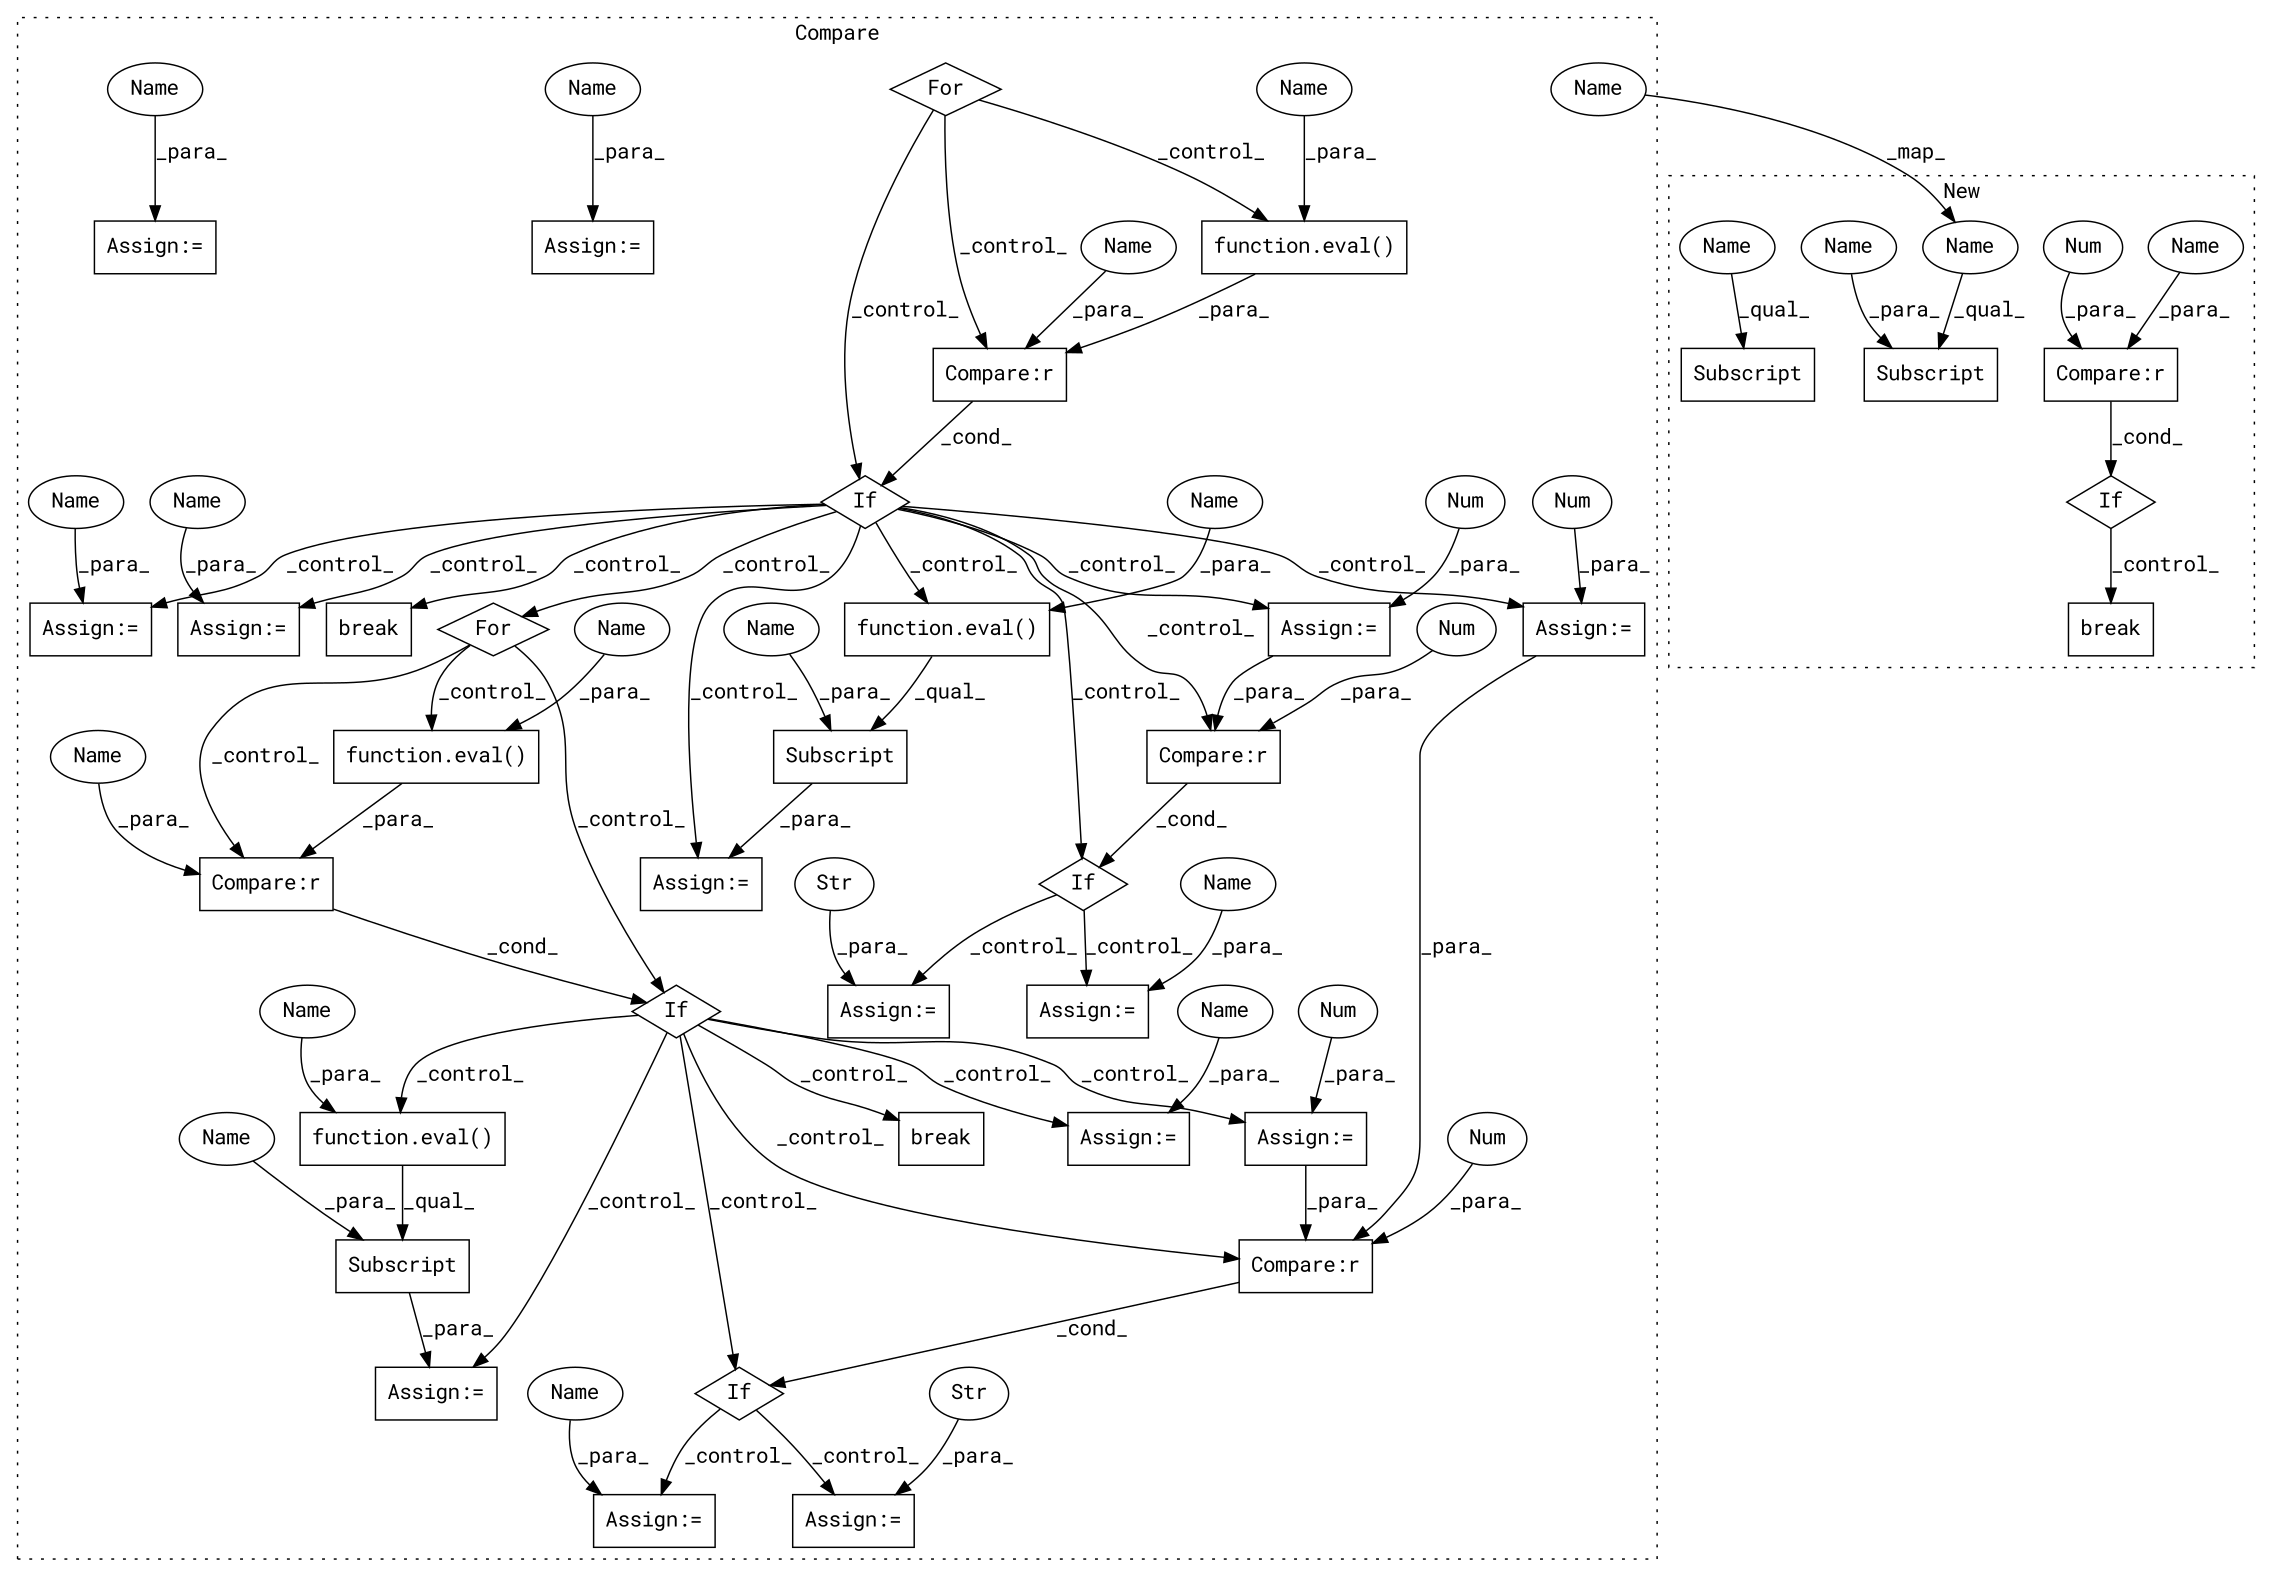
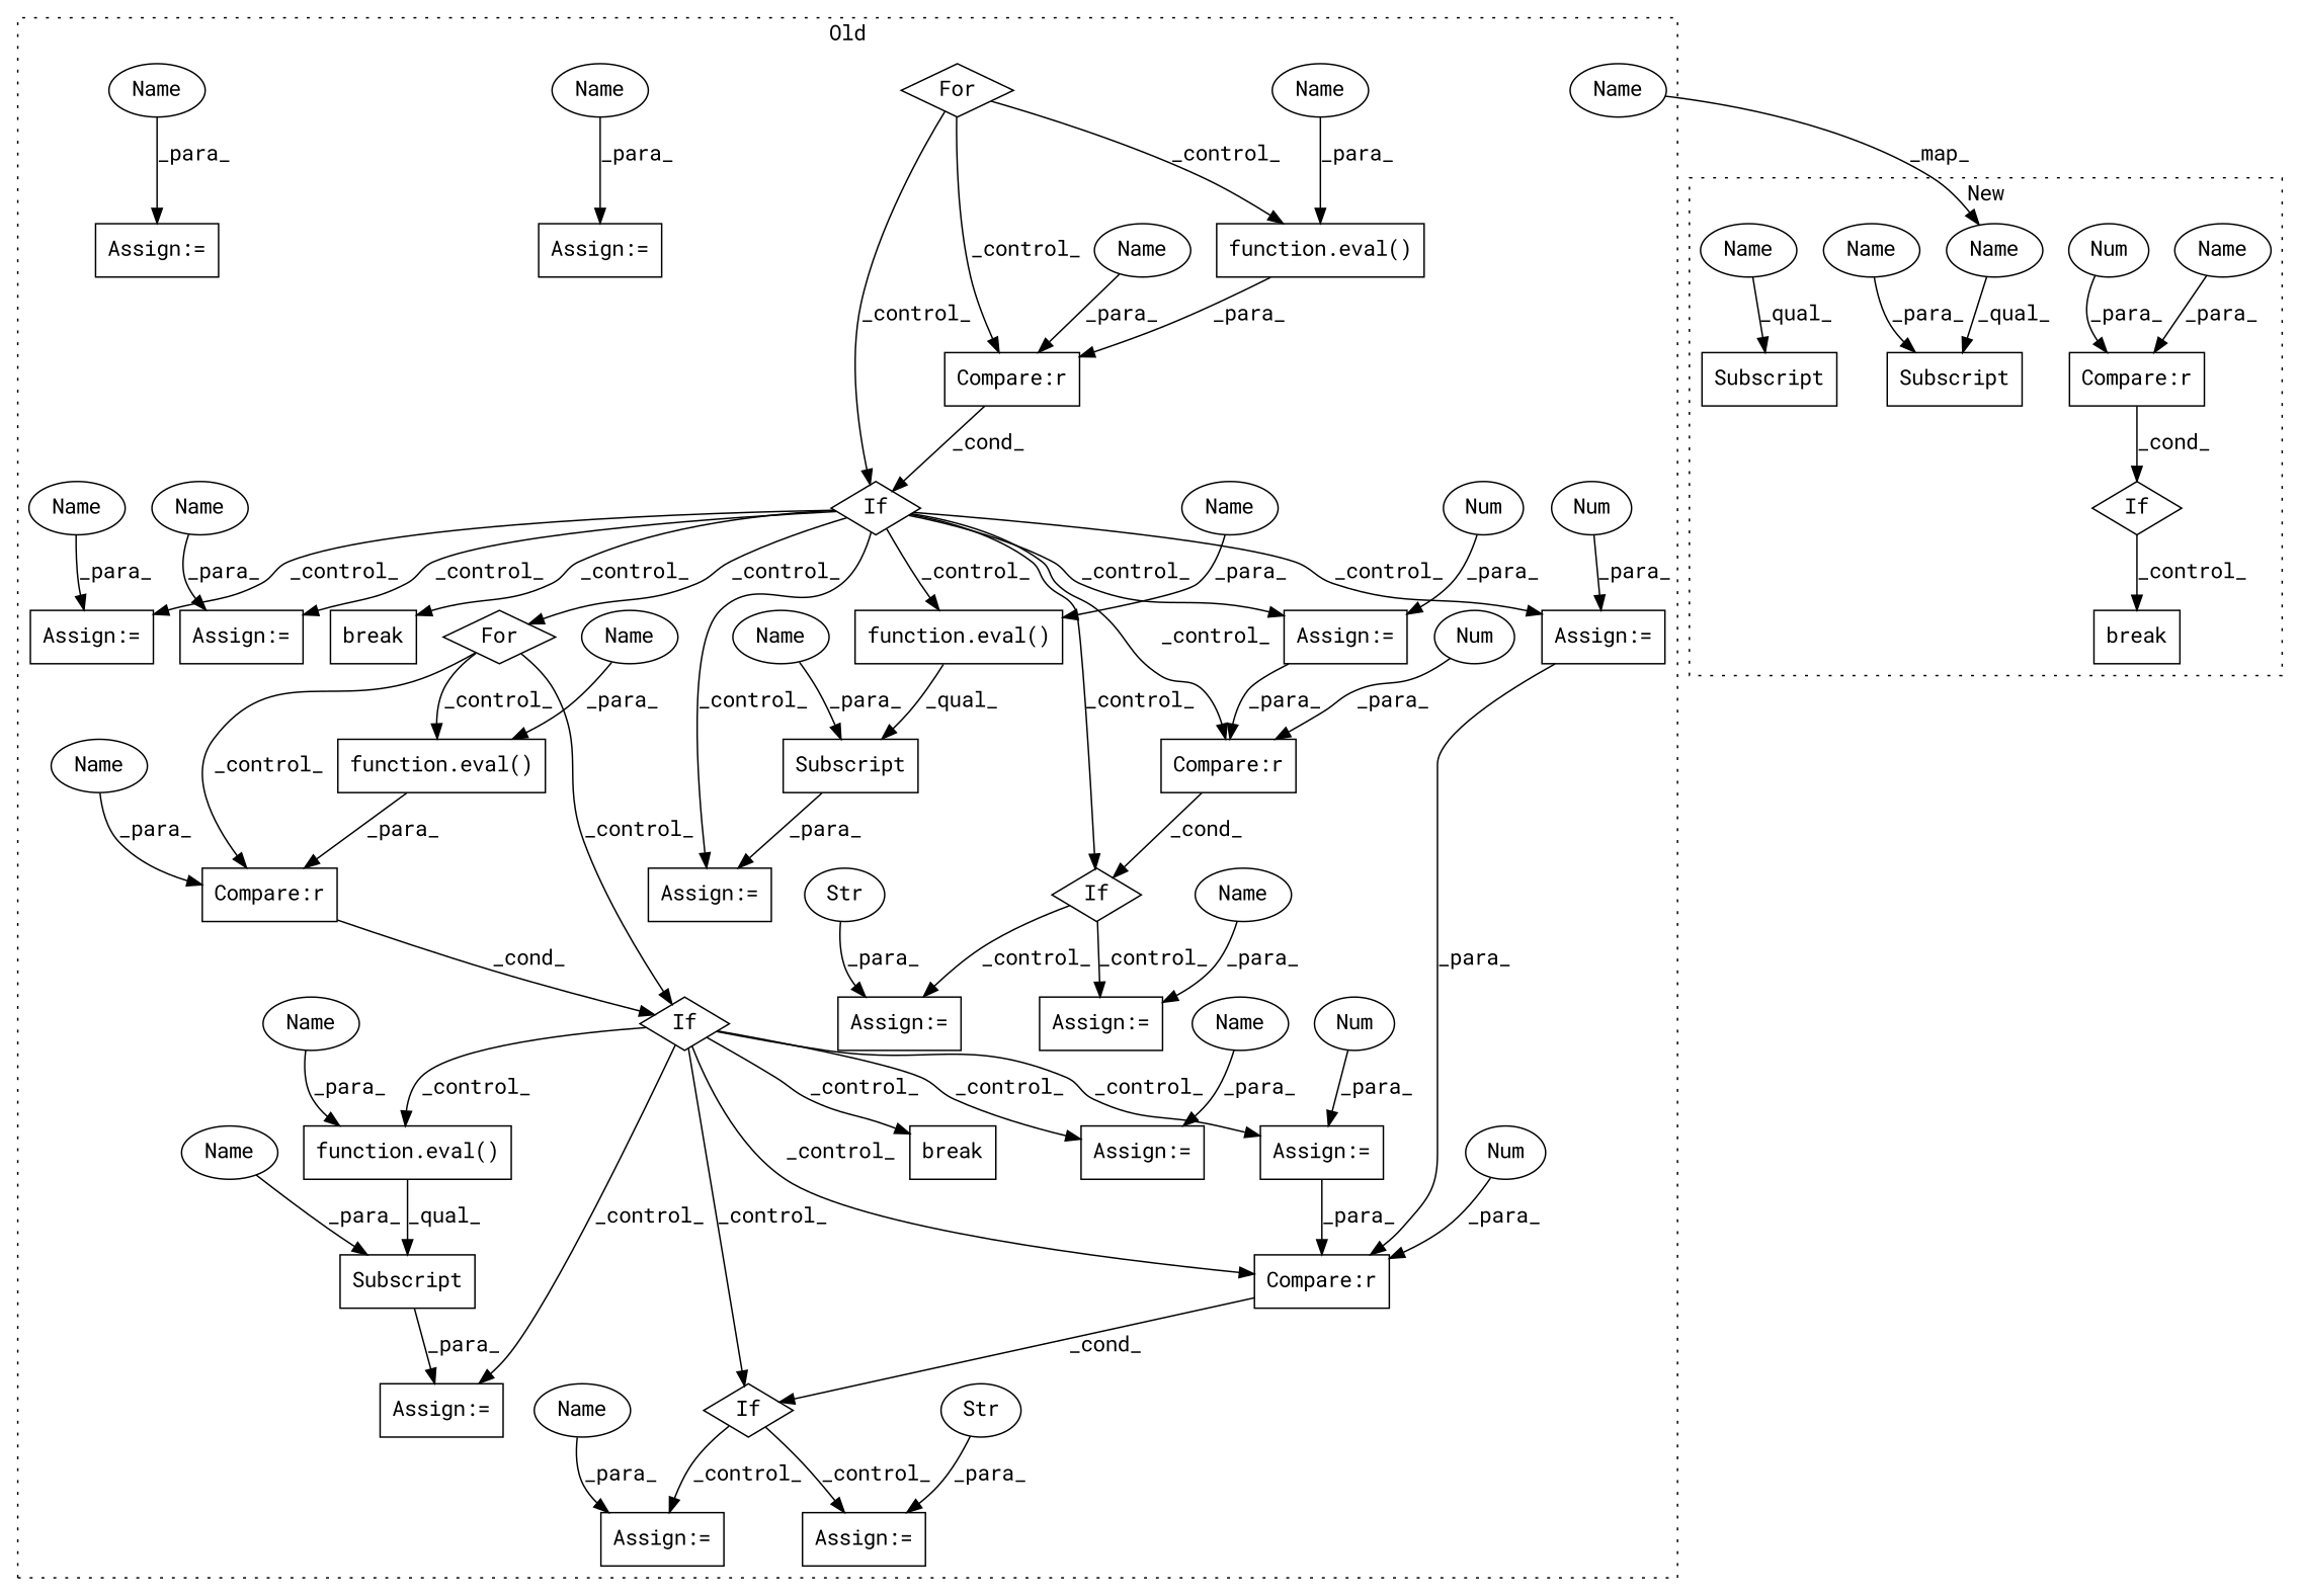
  digraph {
    fontname="Roboto Mono"
    node [a=87 l=3 s=1879 shape=box fontname="Roboto Mono"]
    edge [fontname="Roboto Mono"]
    n1 [a=75 l="5,1" label="function.eval()" s="2625,2631"]
    n2 [a=68 label="Assign:=" s=2622]
    n3 [a=96 label=If s=1876 shape=diamond]
    n4 [a=40 l=13 label="Compare:r"]
    n5 [a=96 label=If s=2667 shape=diamond]
    n6 [a=63 l="11,0" label=Subscript s="2625,0"]
    n7 [a=96 label=If s=2520 shape=diamond]
    n8 [a=63 l="11,0" label=Subscript s="1969,0"]
    n9 [a=96 label=If s=2003 shape=diamond]
    n10 [a=40 l=14 label="Compare:r" s=2670]
    n11 [a=40 l=13 label="Compare:r" s=2523]
    n12 [a=40 l=14 label="Compare:r" s=2006]
    n13 [a=94 l=5 label=break s=2653]
    n14 [a=94 l=5 label=break s=1993]
    n15 [a=75 l="5,1" label="function.eval()" s="2529,2535"]
    n16 [a=107 l="4,10" label=For s="1853,1866" shape=diamond]
    n17 [a=75 l="5,1" label="function.eval()" s="1885,1891"]
    n18 [a=107 l="4,14" label=For s="2493,2506" shape=diamond]
    n19 [a=75 l="5,1" label="function.eval()" s="1969,1975"]
    n20 [a=76 l=1 label=Num s=2683 shape=ellipse]
    n21 [a=76 l=1 label=Num s=2019 shape=ellipse]
    n22 [a=68 label="Assign:=" s=1966]
    n23 [a=68 label="Assign:=" s=1942]
    n24 [a=68 label="Assign:=" s=2563]
    n25 [a=76 l=1 label=Num s=2566 shape=ellipse]
    n26 [a=68 label="Assign:=" s=1915]
    n27 [a=76 l=1 label=Num s=1918 shape=ellipse]
    n28 [a=68 label="Assign:=" s=2061]
    n29 [a=66 l=6 label=Str s=2064 shape=ellipse]
    n30 [a=68 label="Assign:=" s=2705]
    n31 [a=68 label="Assign:=" s=2037]
    n32 [a=68 label="Assign:=" s=2431]
    n33 [a=76 l=1 label=Num s=2434 shape=ellipse]
    n34 [a=68 label="Assign:=" s=2733]
    n35 [a=66 l=6 label=Str s=2736 shape=ellipse]
    n36 [a=68 label="Assign:=" s=2594]
    n37 [a=68 label="Assign:=" s=2477]
    n38 [a=68 label="Assign:=" s=1818]
    n39 [a=68 label="Assign:=" s=1840]
    n40 [l=1 label=Name s=2597 shape=ellipse]
    n41 [l=1 label=Name s=2630 shape=ellipse]
    n42 [l=1 label=Name s=2534 shape=ellipse]
    n43 [l=2 label=Name s=1977 shape=ellipse]
    n44 [l=2 label=Name shape=ellipse]
    n45 [l=2 label=Name s=2040 shape=ellipse]
    n46 [l=1 label=Name s=1890 shape=ellipse]
    n47 [l=1 label=Name s=1945 shape=ellipse]
    n48 [l=1 label=Name s=1974 shape=ellipse]
    n49 [l=4 label=Name s=2454 shape=ellipse]
    n50 [l=4 label=Name s=2480 shape=ellipse]
    n51 [l=4 label=Name s=1821 shape=ellipse]
    n52 [l=4 label=Name s=1843 shape=ellipse]
    n53 [l=2 label=Name s=2633 shape=ellipse]
    n54 [l=2 label=Name s=2708 shape=ellipse]
    n55 [l=2 label=Name s=2523 shape=ellipse]
    n56 [a=96 label=If s=2224 shape=diamond]
    n57 [a=40 l=8 label="Compare:r" s=2227]
    n58 [a=63 l="19,0" label=Subscript s="2316,0"]
    n59 [a=63 l="19,0" label=Subscript s="1894,0"]
    n60 [a=94 l=5 label=break s=2249]
    n61 [a=76 l=5 label=Num s=2230 shape=ellipse]
    n62 [l=2 label=Name s=2227 shape=ellipse]
    n63 [l=2 label=Name s=2332 shape=ellipse]
    n64 [l=15 label=Name s=1894 shape=ellipse]
    n65 [l=15 label=Name s=2316 shape=ellipse]
    subgraph cluster_1 {
-     label=Compare
+     label=Old
      style=dotted
      n1
      n2
      n3
      n4
      n5
      n6
      n7
      n8
      n9
      n10
      n11
      n12
      n13
      n14
      n15
      n16
      n17
      n18
      n19
      n20
      n21
      n22
      n23
      n24
      n25
      n26
      n27
      n28
      n29
      n30
      n31
      n32
      n33
      n34
      n35
      n36
      n37
      n38
      n39
      n40
      n41
      n42
      n43
      n44
      n45
      n46
      n47
      n48
      n49
      n50
      n51
      n52
      n53
      n54
      n55
    }
    subgraph cluster_2 {
      label=New
      style=dotted
      n56
      n57
      n58
      n59
      n60
      n61
      n62
      n63
      n64
      n65
    }
    n1 -> n6 [label=_qual_]
    n3 -> n9 [label=_control_]
    n3 -> n12 [label=_control_]
    n3 -> n14 [label=_control_]
    n3 -> n18 [label=_control_]
    n3 -> n19 [label=_control_]
    n3 -> n22 [label=_control_]
    n3 -> n23 [label=_control_]
    n3 -> n26 [label=_control_]
    n3 -> n32 [label=_control_]
    n3 -> n37 [label=_control_]
    n4 -> n3 [label=_cond_]
    n5 -> n30 [label=_control_]
    n5 -> n34 [label=_control_]
    n6 -> n2 [label=_para_]
    n7 -> n1 [label=_control_]
    n7 -> n2 [label=_control_]
    n7 -> n5 [label=_control_]
    n7 -> n10 [label=_control_]
    n7 -> n13 [label=_control_]
    n7 -> n24 [label=_control_]
    n7 -> n36 [label=_control_]
    n8 -> n22 [label=_para_]
    n9 -> n28 [label=_control_]
    n9 -> n31 [label=_control_]
    n10 -> n5 [label=_cond_]
    n11 -> n7 [label=_cond_]
    n12 -> n9 [label=_cond_]
    n15 -> n11 [label=_para_]
    n16 -> n3 [label=_control_]
    n16 -> n4 [label=_control_]
    n16 -> n17 [label=_control_]
    n17 -> n4 [label=_para_]
    n18 -> n7 [label=_control_]
    n18 -> n11 [label=_control_]
    n18 -> n15 [label=_control_]
    n19 -> n8 [label=_qual_]
    n20 -> n10 [label=_para_]
    n21 -> n12 [label=_para_]
    n24 -> n10 [label=_para_]
    n25 -> n24 [label=_para_]
    n26 -> n12 [label=_para_]
    n27 -> n26 [label=_para_]
    n29 -> n28 [label=_para_]
    n32 -> n10 [label=_para_]
    n33 -> n32 [label=_para_]
    n35 -> n34 [label=_para_]
    n40 -> n36 [label=_para_]
    n41 -> n1 [label=_para_]
    n42 -> n15 [label=_para_]
    n43 -> n8 [label=_para_]
    n44 -> n4 [label=_para_]
    n45 -> n31 [label=_para_]
    n46 -> n17 [label=_para_]
    n47 -> n23 [label=_para_]
    n48 -> n19 [label=_para_]
    n49 -> n65 [label=_map_]
    n50 -> n37 [label=_para_]
    n51 -> n38 [label=_para_]
    n52 -> n39 [label=_para_]
    n53 -> n6 [label=_para_]
    n54 -> n30 [label=_para_]
    n55 -> n11 [label=_para_]
    n56 -> n60 [label=_control_]
    n57 -> n56 [label=_cond_]
    n61 -> n57 [label=_para_]
    n62 -> n57 [label=_para_]
    n63 -> n58 [label=_para_]
    n64 -> n59 [label=_qual_]
    n65 -> n58 [label=_qual_]
  }
